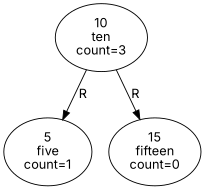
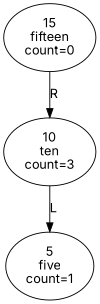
  digraph {
    fontname=Inter
    node [fontname=Inter]
    edge [fontname=Inter]
    n1 [label="10\nten\ncount=3"]
    n2 [label="5\nfive\ncount=1"]
    n3 [label="15\nfifteen\ncount=0"]
-   n1 -> n2 [label=R taildir=sw]
-   n1 -> n3 [label=R taildir=se]
+   n1 -> n2 [label=L taildir=sw]
+   n3 -> n1 [label=R taildir=se]
  }
